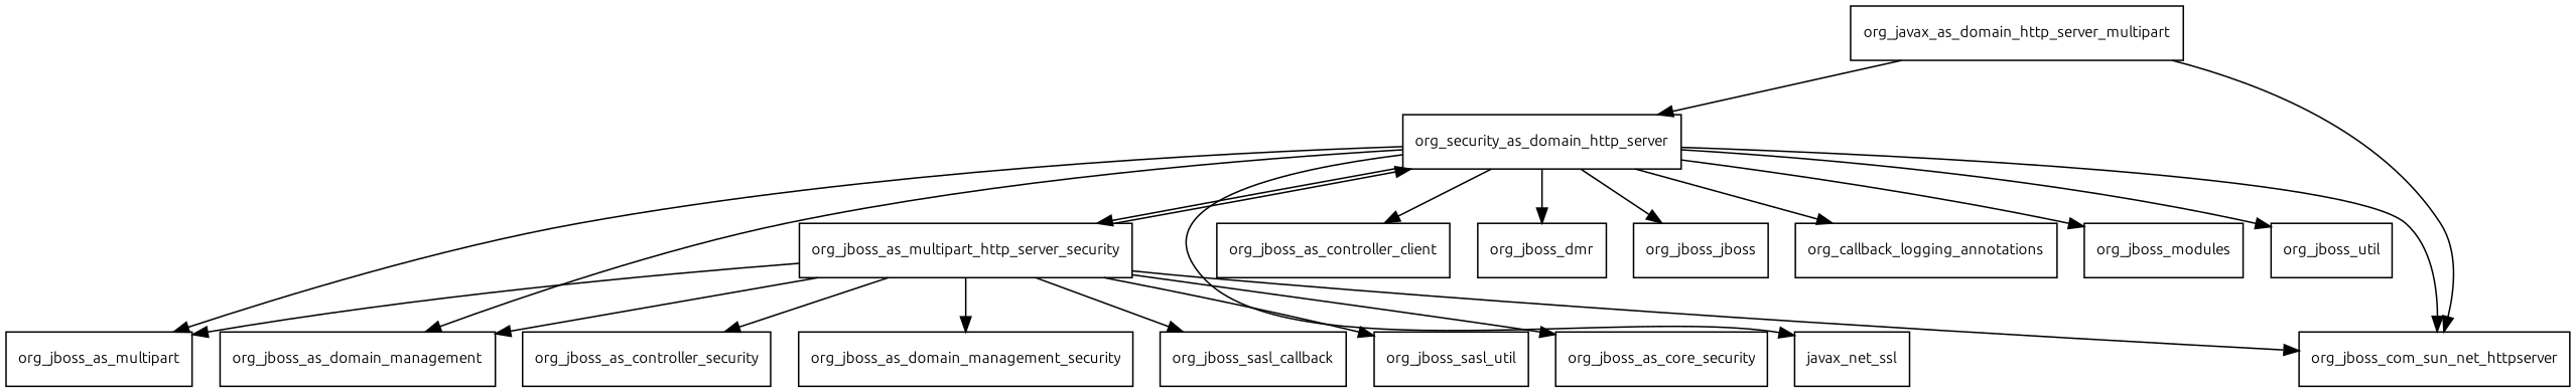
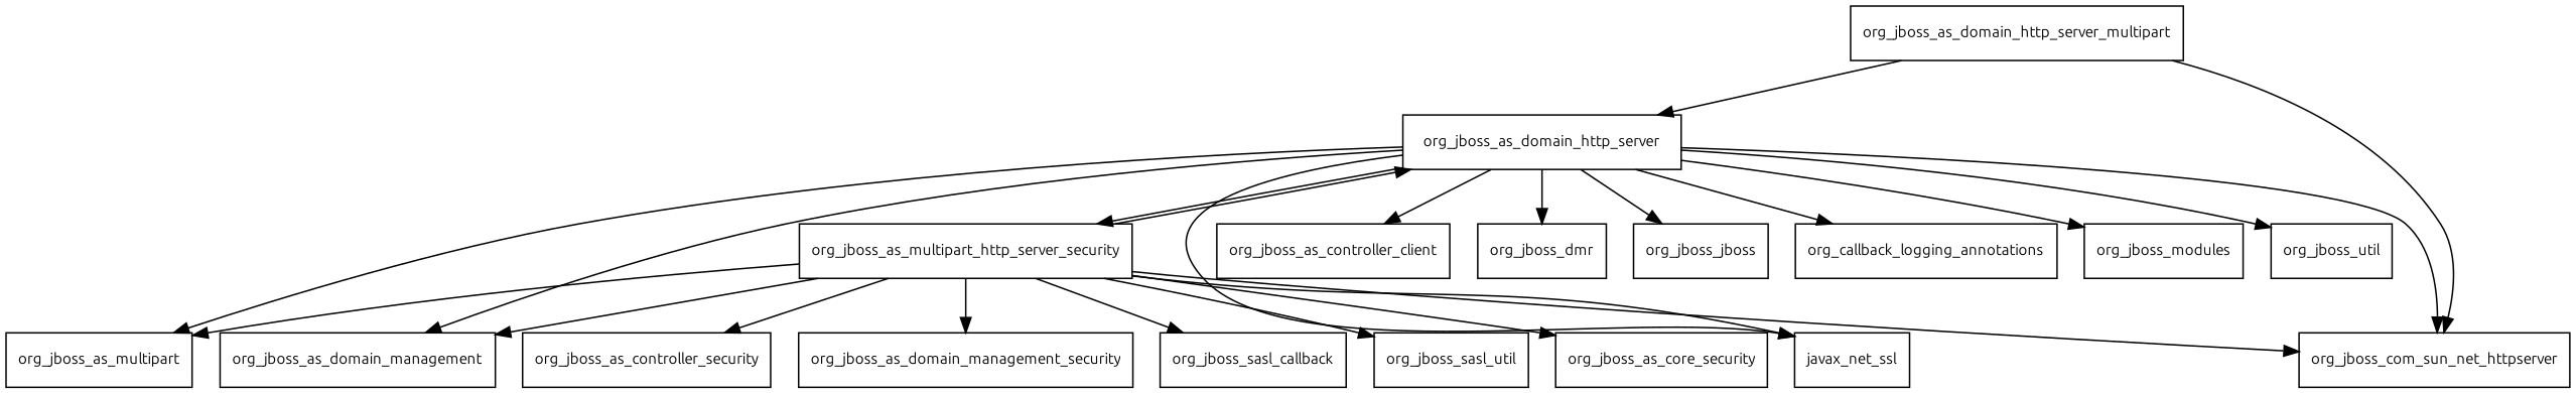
  digraph {
    fontname=Ubuntu
    node [fontname=Ubuntu fontsize=10.0 shape=box]
    edge [fontname=Ubuntu]
-   org_jboss_as_domain_http_server [label=org_security_as_domain_http_server]
+   org_jboss_as_domain_http_server
    javax_net_ssl
    n3 [label=org_jboss_as_multipart]
    org_jboss_as_controller_client
    n5 [label=org_jboss_as_multipart_http_server_security]
    org_jboss_as_domain_management
    org_jboss_com_sun_net_httpserver
    org_jboss_dmr
    n9 [label=org_jboss_jboss]
    n10 [label=org_callback_logging_annotations]
    org_jboss_modules
    org_jboss_util
-   org_jboss_as_domain_http_server_multipart [label=org_javax_as_domain_http_server_multipart]
+   org_jboss_as_domain_http_server_multipart
    org_jboss_as_core_security
    org_jboss_as_controller_security
    org_jboss_as_domain_management_security
    org_jboss_sasl_callback
    org_jboss_sasl_util
    org_jboss_as_domain_http_server -> javax_net_ssl
    org_jboss_as_domain_http_server -> n3
    org_jboss_as_domain_http_server -> org_jboss_as_controller_client
    org_jboss_as_domain_http_server -> n5
    org_jboss_as_domain_http_server -> org_jboss_as_domain_management
    org_jboss_as_domain_http_server -> org_jboss_com_sun_net_httpserver
    org_jboss_as_domain_http_server -> org_jboss_dmr
    org_jboss_as_domain_http_server -> n9
    org_jboss_as_domain_http_server -> n10
    org_jboss_as_domain_http_server -> org_jboss_modules
    org_jboss_as_domain_http_server -> org_jboss_util
    n5 -> org_jboss_as_domain_http_server
+   n5 -> javax_net_ssl
    n5 -> n3
    n5 -> org_jboss_as_domain_management
    n5 -> org_jboss_com_sun_net_httpserver
    n5 -> org_jboss_as_core_security
    n5 -> org_jboss_as_controller_security
    n5 -> org_jboss_as_domain_management_security
    n5 -> org_jboss_sasl_callback
    n5 -> org_jboss_sasl_util
    org_jboss_as_domain_http_server_multipart -> org_jboss_as_domain_http_server
    org_jboss_as_domain_http_server_multipart -> org_jboss_com_sun_net_httpserver
  }
